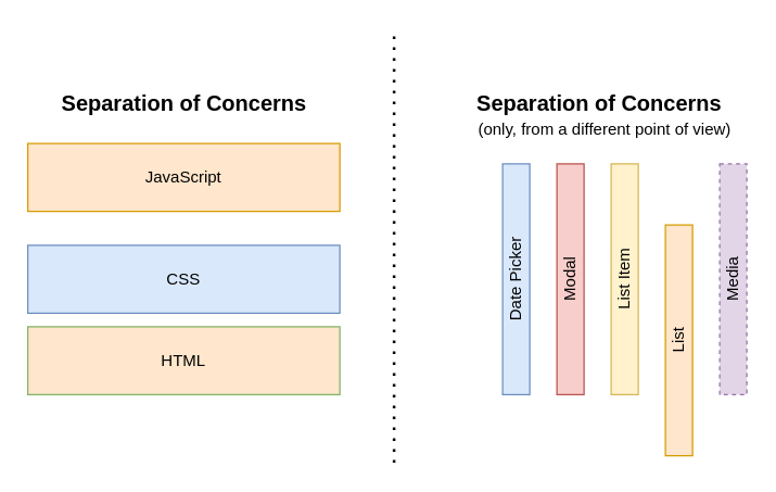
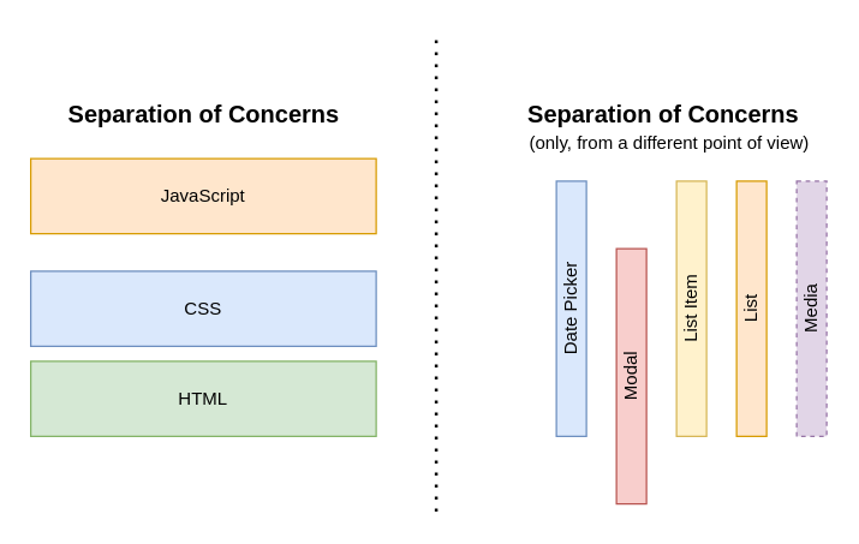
  <mxCell id="0" />
  <mxCell id="1" parent="0" />
  <mxCell id="2" value="JavaScript" style="rounded=0;whiteSpace=wrap;html=1;fillColor=#ffe6cc;strokeColor=#d79b00;" vertex="1" parent="1"><mxGeometry x="20" y="105" width="230" height="50" as="geometry" /></mxCell>
  <mxCell id="3" value="CSS" style="rounded=0;whiteSpace=wrap;html=1;fillColor=#dae8fc;strokeColor=#6c8ebf;" vertex="1" parent="1"><mxGeometry x="20" y="180" width="230" height="50" as="geometry" /></mxCell>
- <mxCell id="4" value="HTML" style="rounded=0;whiteSpace=wrap;html=1;fillColor=#ffe6cc;strokeColor=#82b366;" vertex="1" parent="1"><mxGeometry x="20" y="240" width="230" height="50" as="geometry" /></mxCell>
+ <mxCell id="4" value="HTML" style="rounded=0;whiteSpace=wrap;html=1;fillColor=#d5e8d4;strokeColor=#82b366;" vertex="1" parent="1"><mxGeometry x="20" y="240" width="230" height="50" as="geometry" /></mxCell>
  <mxCell id="5" value="Separation of Concerns" style="text;html=1;align=center;verticalAlign=middle;whiteSpace=wrap;rounded=0;fontStyle=1;fontSize=16;" vertex="1" parent="1"><mxGeometry x="43.75" y="60" width="182.5" height="30" as="geometry" /></mxCell>
  <mxCell id="6" value="Separation of Concerns" style="text;html=1;align=center;verticalAlign=middle;whiteSpace=wrap;rounded=0;fontStyle=1;fontSize=16;" vertex="1" parent="1"><mxGeometry x="350" y="60" width="182.5" height="30" as="geometry" /></mxCell>
  <mxCell id="7" value="(only, from a different point of view)" style="text;html=1;align=center;verticalAlign=middle;resizable=0;points=[];autosize=1;strokeColor=none;fillColor=none;" vertex="1" parent="1"><mxGeometry x="340" y="80" width="210" height="30" as="geometry" /></mxCell>
  <mxCell id="8" value="Date Picker" style="rounded=0;whiteSpace=wrap;html=1;horizontal=0;fillColor=#dae8fc;strokeColor=#6c8ebf;" vertex="1" parent="1"><mxGeometry x="370" y="120" width="20" height="170" as="geometry" /></mxCell>
- <mxCell id="9" value="Modal" style="rounded=0;whiteSpace=wrap;html=1;horizontal=0;fillColor=#f8cecc;strokeColor=#b85450;" vertex="1" parent="1"><mxGeometry x="410" y="120" width="20" height="170" as="geometry" /></mxCell>
- <mxCell id="10" value="List" style="rounded=0;whiteSpace=wrap;html=1;horizontal=0;fillColor=#ffe6cc;strokeColor=#d79b00;" vertex="1" parent="1"><mxGeometry x="490" y="165" width="20" height="170" as="geometry" /></mxCell>
+ <mxCell id="9" value="Modal" style="rounded=0;whiteSpace=wrap;html=1;horizontal=0;fillColor=#f8cecc;strokeColor=#b85450;" vertex="1" parent="1"><mxGeometry x="410" y="165" width="20" height="170" as="geometry" /></mxCell>
+ <mxCell id="10" value="List" style="rounded=0;whiteSpace=wrap;html=1;horizontal=0;fillColor=#ffe6cc;strokeColor=#d79b00;" vertex="1" parent="1"><mxGeometry x="490" y="120" width="20" height="170" as="geometry" /></mxCell>
  <mxCell id="11" value="List Item" style="rounded=0;whiteSpace=wrap;html=1;horizontal=0;fillColor=#fff2cc;strokeColor=#d6b656;" vertex="1" parent="1"><mxGeometry x="450" y="120" width="20" height="170" as="geometry" /></mxCell>
  <mxCell id="12" value="Media" style="rounded=0;whiteSpace=wrap;html=1;horizontal=0;fillColor=#e1d5e7;strokeColor=#9673a6;dashed=1;" vertex="1" parent="1"><mxGeometry x="530" y="120" width="20" height="170" as="geometry" /></mxCell>
  <mxCell id="13" value="" style="endArrow=none;dashed=1;html=1;dashPattern=1 3;strokeWidth=2;rounded=0;" edge="1" parent="1"><mxGeometry width="50" height="50" relative="1" as="geometry"><mxPoint x="290" y="340" as="sourcePoint" /><mxPoint x="290" y="20" as="targetPoint" /></mxGeometry></mxCell>
